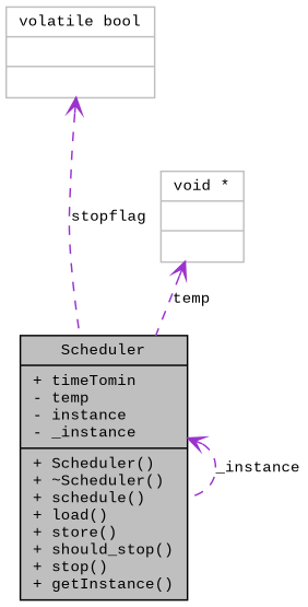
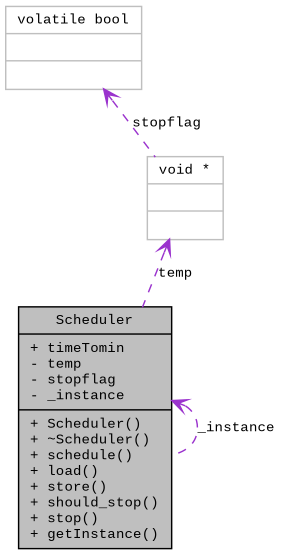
  digraph {
    fontname="Liberation Mono"
    node [color=grey75 fillcolor=white fontname="Liberation Mono" fontsize=10 shape=record style=filled]
    edge [arrowtail=open color=darkorchid3 dir=back fontname="Liberation Mono" fontsize=10 labelfontname="FreeSans.ttf" labelfontsize=10 style=dashed]
-   n1 [color=black fillcolor=grey75 fontcolor=black height=0.2 label="{Scheduler\n|+ timeTomin\l- temp\l- instance\l- _instance\l|+ Scheduler()\l+ ~Scheduler()\l+ schedule()\l+ load()\l+ store()\l+ should_stop()\l+ stop()\l+ getInstance()\l}" width=0.4]
+   n1 [color=black fillcolor=grey75 fontcolor=black height=0.2 label="{Scheduler\n|+ timeTomin\l- temp\l- stopflag\l- _instance\l|+ Scheduler()\l+ ~Scheduler()\l+ schedule()\l+ load()\l+ store()\l+ should_stop()\l+ stop()\l+ getInstance()\l}" width=0.4]
    n2 [height=0.2 label="{void *\n||}" width=0.4]
    n3 [height=0.2 label="{volatile bool\n||}" width=0.4]
    n1 -> n1 [label=_instance]
    n2 -> n1 [label=temp]
-   n3 -> n1 [label=stopflag]
+   n3 -> n2 [label=stopflag]
  }
